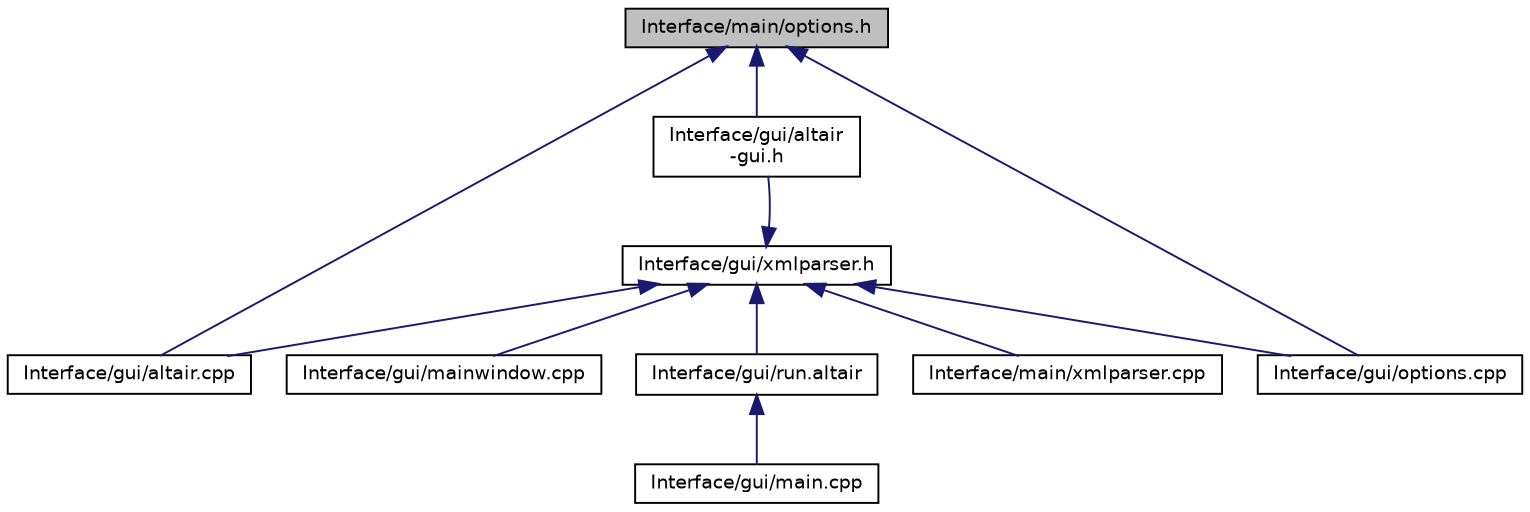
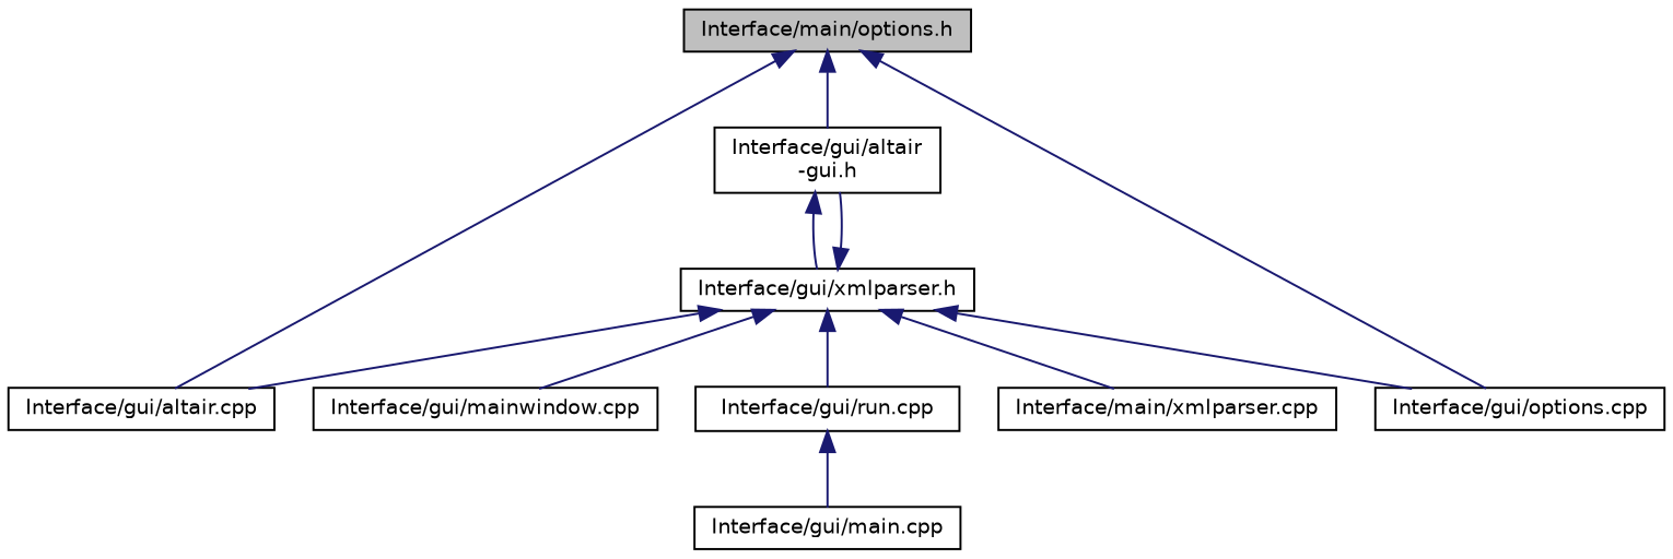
  digraph {
    node [color=black fillcolor=white fontname=Helvetica fontsize=10 shape=record style=filled]
    edge [color=midnightblue dir=back fontname=Helvetica fontsize=10 labelfontname=Helvetica labelfontsize=10 style=solid]
    n1 [fillcolor=grey75 fontcolor=black height=0.2 label="Interface/main/options.h" width=0.4]
    n2 [height=0.2 label="Interface/gui/altair\l-gui.h" width=0.4]
    n3 [height=0.2 label="Interface/gui/altair.cpp" width=0.4]
    n4 [height=0.2 label="Interface/gui/options.cpp" width=0.4]
    n5 [height=0.2 label="Interface/gui/xmlparser.h" width=0.4]
    n6 [height=0.2 label="Interface/gui/mainwindow.cpp" width=0.4]
-   n7 [height=0.2 label="Interface/gui/run.altair" width=0.4]
+   n7 [height=0.2 label="Interface/gui/run.cpp" width=0.4]
    n8 [height=0.2 label="Interface/main/xmlparser.cpp" width=0.4]
    n9 [height=0.2 label="Interface/gui/main.cpp" width=0.4]
    n1 -> n2
    n1 -> n3
    n1 -> n4
+   n2 -> n5
    n5 -> n2
    n5 -> n3
    n5 -> n4
    n5 -> n6
    n5 -> n7
    n5 -> n8
    n7 -> n9
  }
